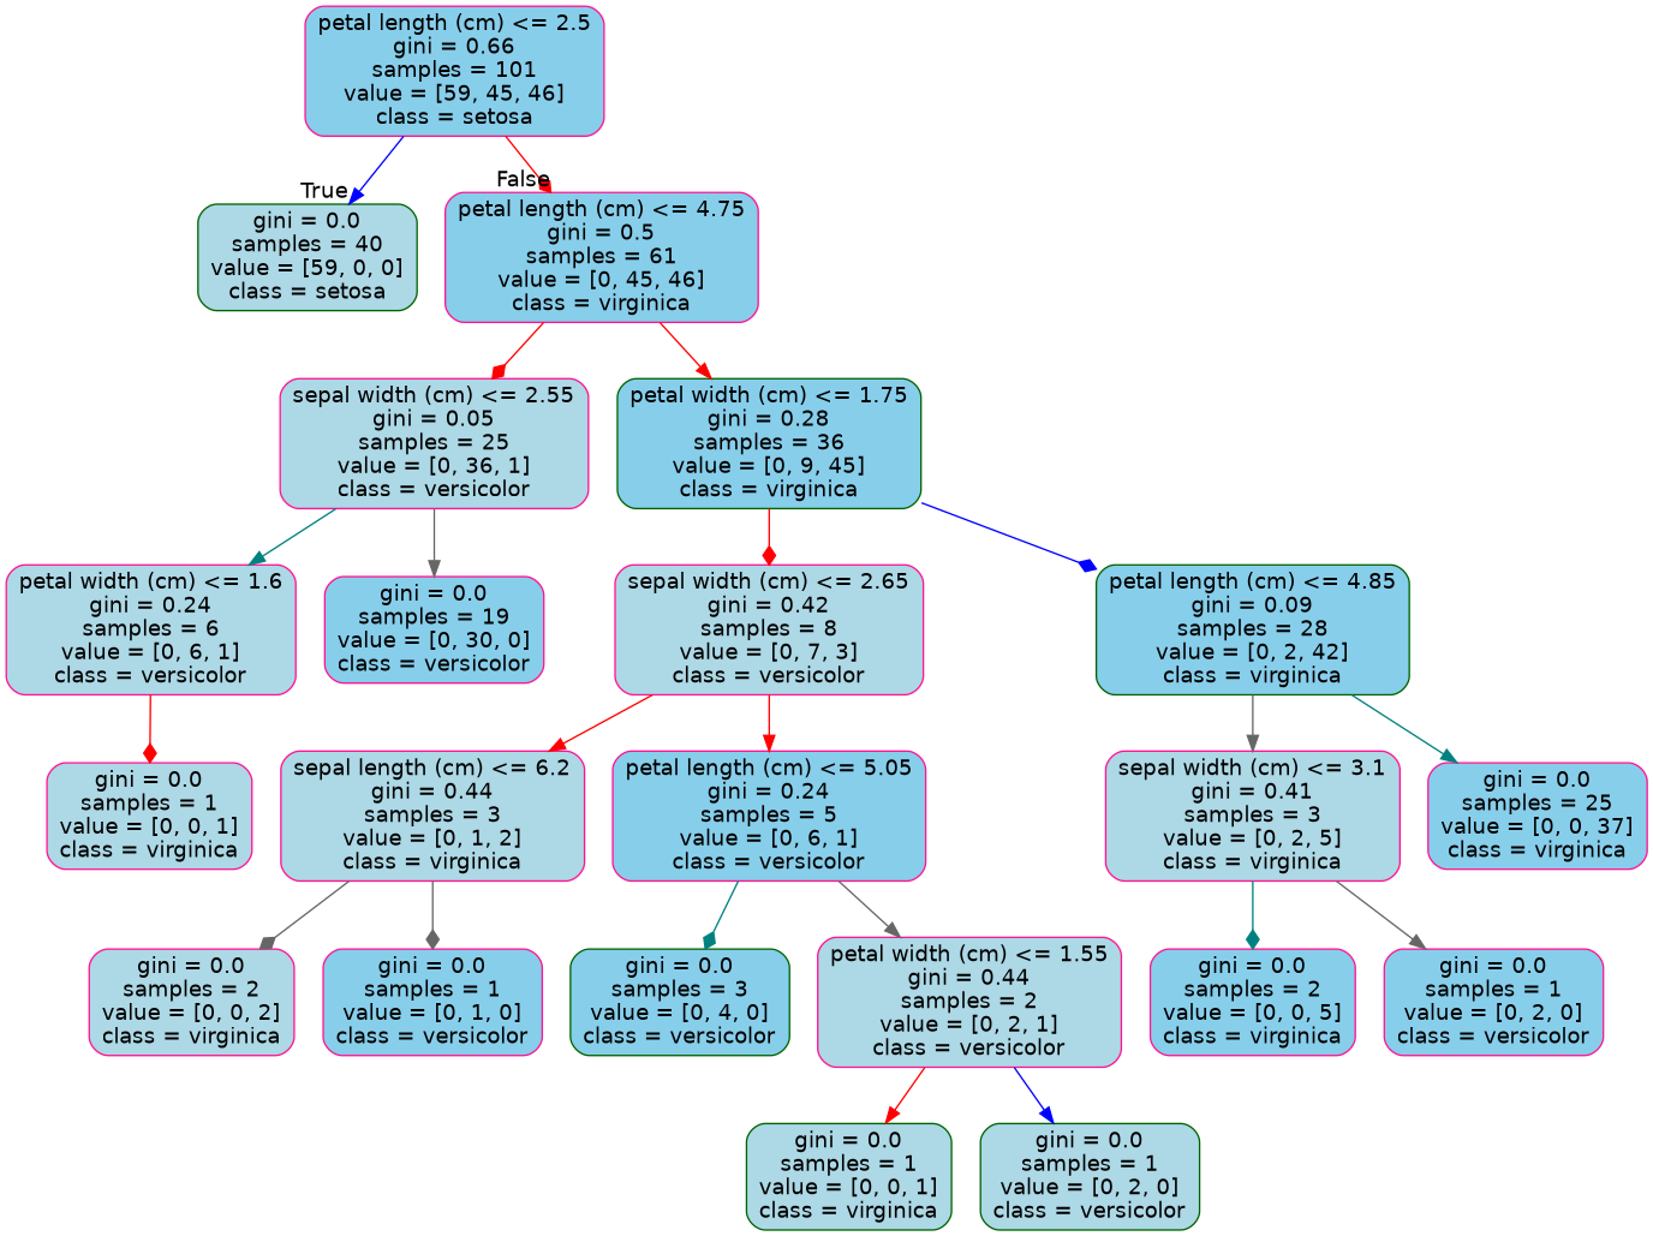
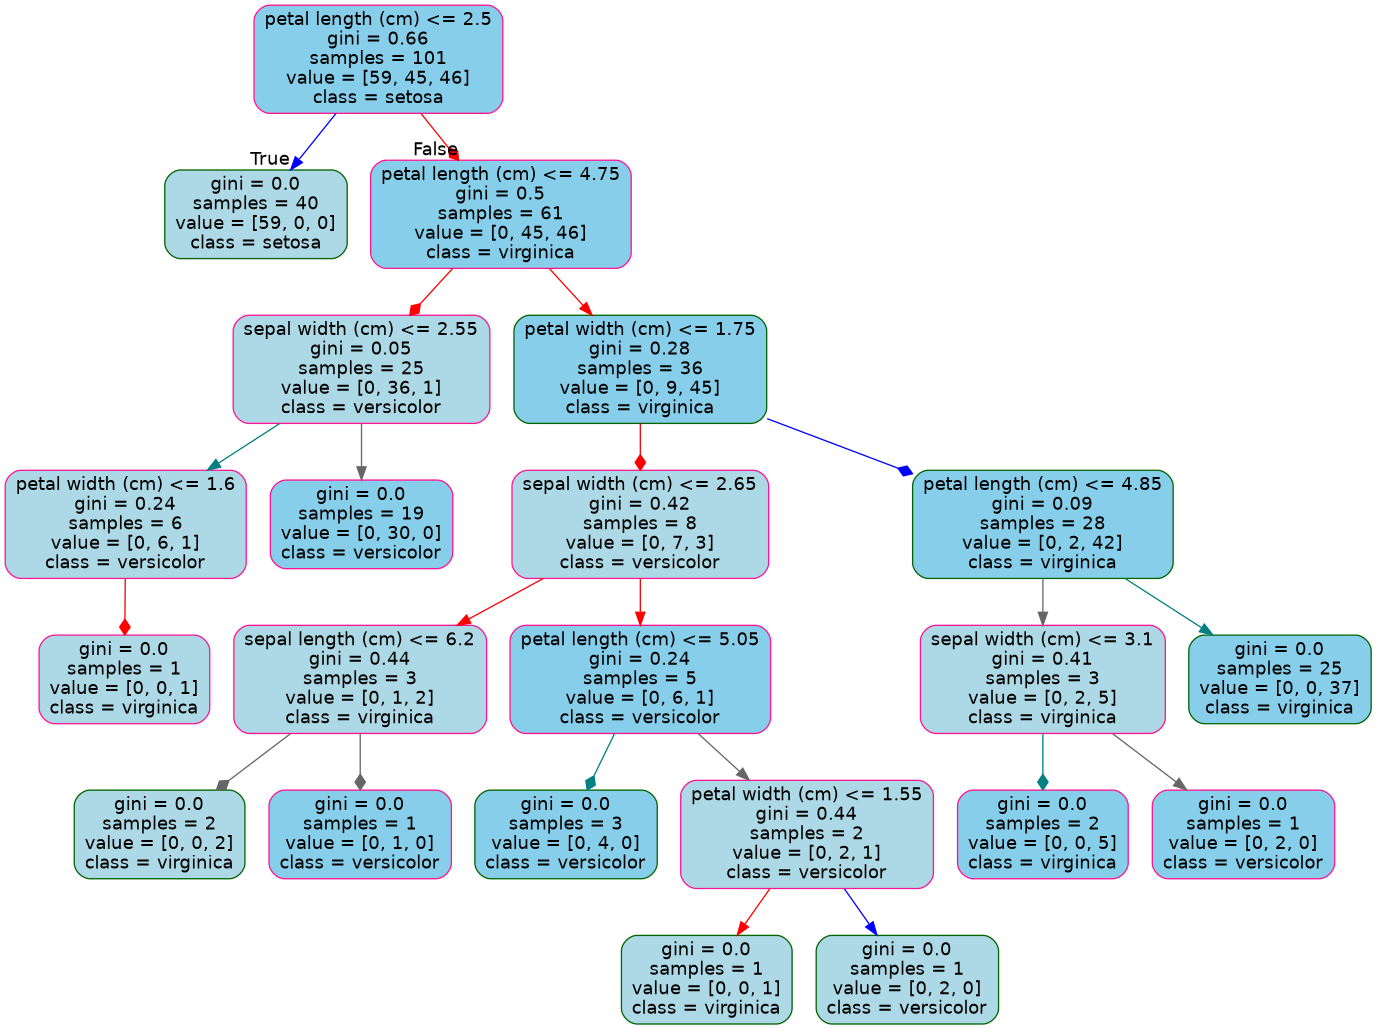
  digraph {
    fontname="DejaVu Sans"
    node [color=deeppink fillcolor=skyblue fontname="DejaVu Sans" shape=box style="filled, rounded"]
    edge [arrowhead=normal color=red fontname="DejaVu Sans"]
    n1 [label="petal length (cm) <= 2.5\ngini = 0.66\nsamples = 101\nvalue = [59, 45, 46]\nclass = setosa"]
    n2 [color=darkgreen fillcolor=lightblue label="gini = 0.0\nsamples = 40\nvalue = [59, 0, 0]\nclass = setosa"]
    n3 [label="petal length (cm) <= 4.75\ngini = 0.5\nsamples = 61\nvalue = [0, 45, 46]\nclass = virginica"]
    n4 [fillcolor=lightblue label="sepal width (cm) <= 2.55\ngini = 0.05\nsamples = 25\nvalue = [0, 36, 1]\nclass = versicolor"]
    n5 [color=darkgreen label="petal width (cm) <= 1.75\ngini = 0.28\nsamples = 36\nvalue = [0, 9, 45]\nclass = virginica"]
    n6 [fillcolor=lightblue label="petal width (cm) <= 1.6\ngini = 0.24\nsamples = 6\nvalue = [0, 6, 1]\nclass = versicolor"]
    n7 [label="gini = 0.0\nsamples = 19\nvalue = [0, 30, 0]\nclass = versicolor"]
    n8 [fillcolor=lightblue label="sepal width (cm) <= 2.65\ngini = 0.42\nsamples = 8\nvalue = [0, 7, 3]\nclass = versicolor"]
    n9 [color=darkgreen label="petal length (cm) <= 4.85\ngini = 0.09\nsamples = 28\nvalue = [0, 2, 42]\nclass = virginica"]
    n10 [fillcolor=lightblue label="gini = 0.0\nsamples = 1\nvalue = [0, 0, 1]\nclass = virginica"]
    n11 [fillcolor=lightblue label="sepal length (cm) <= 6.2\ngini = 0.44\nsamples = 3\nvalue = [0, 1, 2]\nclass = virginica"]
    n12 [label="petal length (cm) <= 5.05\ngini = 0.24\nsamples = 5\nvalue = [0, 6, 1]\nclass = versicolor"]
    n13 [fillcolor=lightblue label="sepal width (cm) <= 3.1\ngini = 0.41\nsamples = 3\nvalue = [0, 2, 5]\nclass = virginica"]
-   n14 [label="gini = 0.0\nsamples = 25\nvalue = [0, 0, 37]\nclass = virginica"]
-   n15 [fillcolor=lightblue label="gini = 0.0\nsamples = 2\nvalue = [0, 0, 2]\nclass = virginica"]
+   n14 [color=darkgreen label="gini = 0.0\nsamples = 25\nvalue = [0, 0, 37]\nclass = virginica"]
+   n15 [color=darkgreen fillcolor=lightblue label="gini = 0.0\nsamples = 2\nvalue = [0, 0, 2]\nclass = virginica"]
    n16 [label="gini = 0.0\nsamples = 1\nvalue = [0, 1, 0]\nclass = versicolor"]
    n17 [color=darkgreen label="gini = 0.0\nsamples = 3\nvalue = [0, 4, 0]\nclass = versicolor"]
    n18 [fillcolor=lightblue label="petal width (cm) <= 1.55\ngini = 0.44\nsamples = 2\nvalue = [0, 2, 1]\nclass = versicolor"]
    n19 [color=darkgreen fillcolor=lightblue label="gini = 0.0\nsamples = 1\nvalue = [0, 0, 1]\nclass = virginica"]
    n20 [color=darkgreen fillcolor=lightblue label="gini = 0.0\nsamples = 1\nvalue = [0, 2, 0]\nclass = versicolor"]
    n21 [label="gini = 0.0\nsamples = 2\nvalue = [0, 0, 5]\nclass = virginica"]
    n22 [label="gini = 0.0\nsamples = 1\nvalue = [0, 2, 0]\nclass = versicolor"]
    n1 -> n2 [color=blue headlabel=True labelangle=45 labeldistance=2.5]
    n1 -> n3 [arrowhead=diamond headlabel=False labelangle=-45 labeldistance=2.5]
    n3 -> n4 [arrowhead=diamond]
    n3 -> n5
    n4 -> n6 [color=teal]
    n4 -> n7 [color=gray40]
    n5 -> n8 [arrowhead=diamond]
    n5 -> n9 [arrowhead=diamond color=blue]
    n6 -> n10 [arrowhead=diamond]
    n8 -> n11
    n8 -> n12
    n9 -> n13 [color=gray40]
    n9 -> n14 [color=teal]
    n11 -> n15 [arrowhead=diamond color=gray40]
    n11 -> n16 [arrowhead=diamond color=gray40]
    n12 -> n17 [arrowhead=diamond color=teal]
    n12 -> n18 [color=gray40]
    n13 -> n21 [arrowhead=diamond color=teal]
    n13 -> n22 [color=gray40]
    n18 -> n19
    n18 -> n20 [color=blue]
  }
